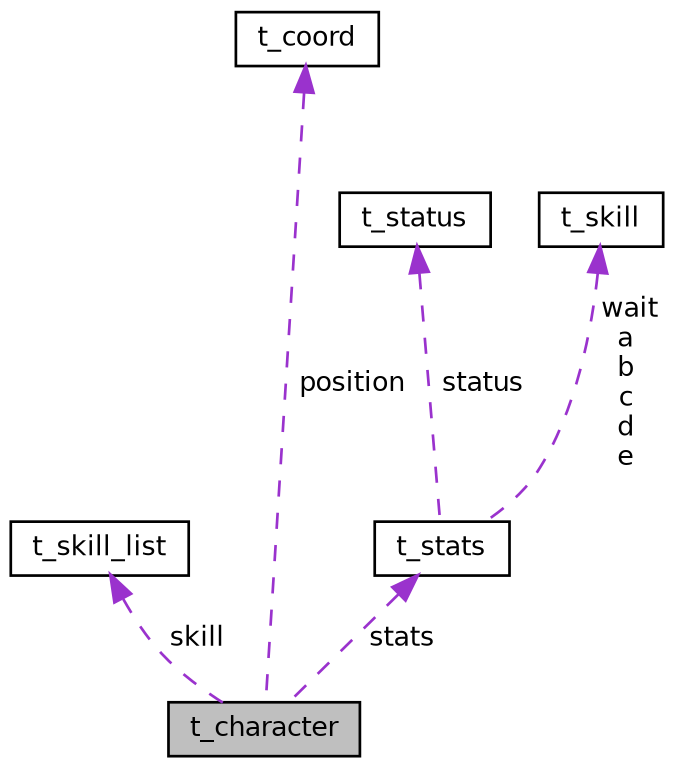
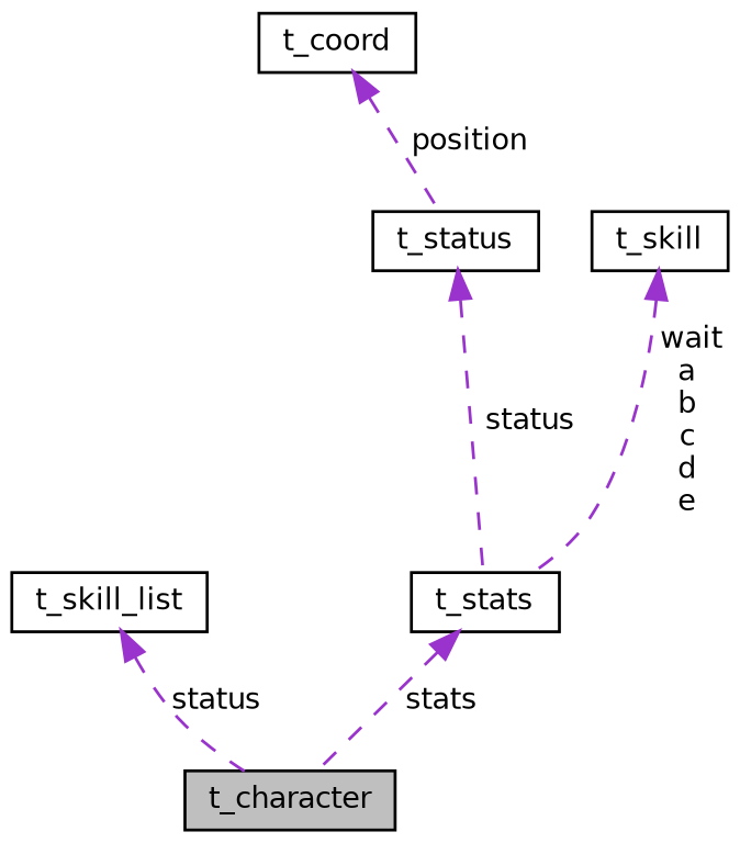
  digraph {
    node [color=black fontname=Helvetica fontsize=10 shape=record]
    edge [color=darkorchid3 dir=back fontname=Helvetica fontsize=10 labelfontname=Helvetica labelfontsize=10 style=dashed]
    n1 [fillcolor=grey75 fontcolor=black height=0.2 label=t_character style=filled width=0.4]
    n2 [height=0.2 label=t_skill_list width=0.4]
    n3 [height=0.2 label=t_skill width=0.4]
    n4 [height=0.2 label=t_stats width=0.4]
    n5 [height=0.2 label=t_coord width=0.4]
    n6 [height=0.2 label=t_status width=0.4]
-   n2 -> n1 [label=" skill"]
+   n2 -> n1 [label=" status"]
    n3 -> n4 [label=" wait\na\nb\nc\nd\ne"]
    n4 -> n1 [label=" stats"]
-   n5 -> n1 [label=" position"]
+   n5 -> n6 [label=" position"]
    n6 -> n4 [label=" status"]
  }
